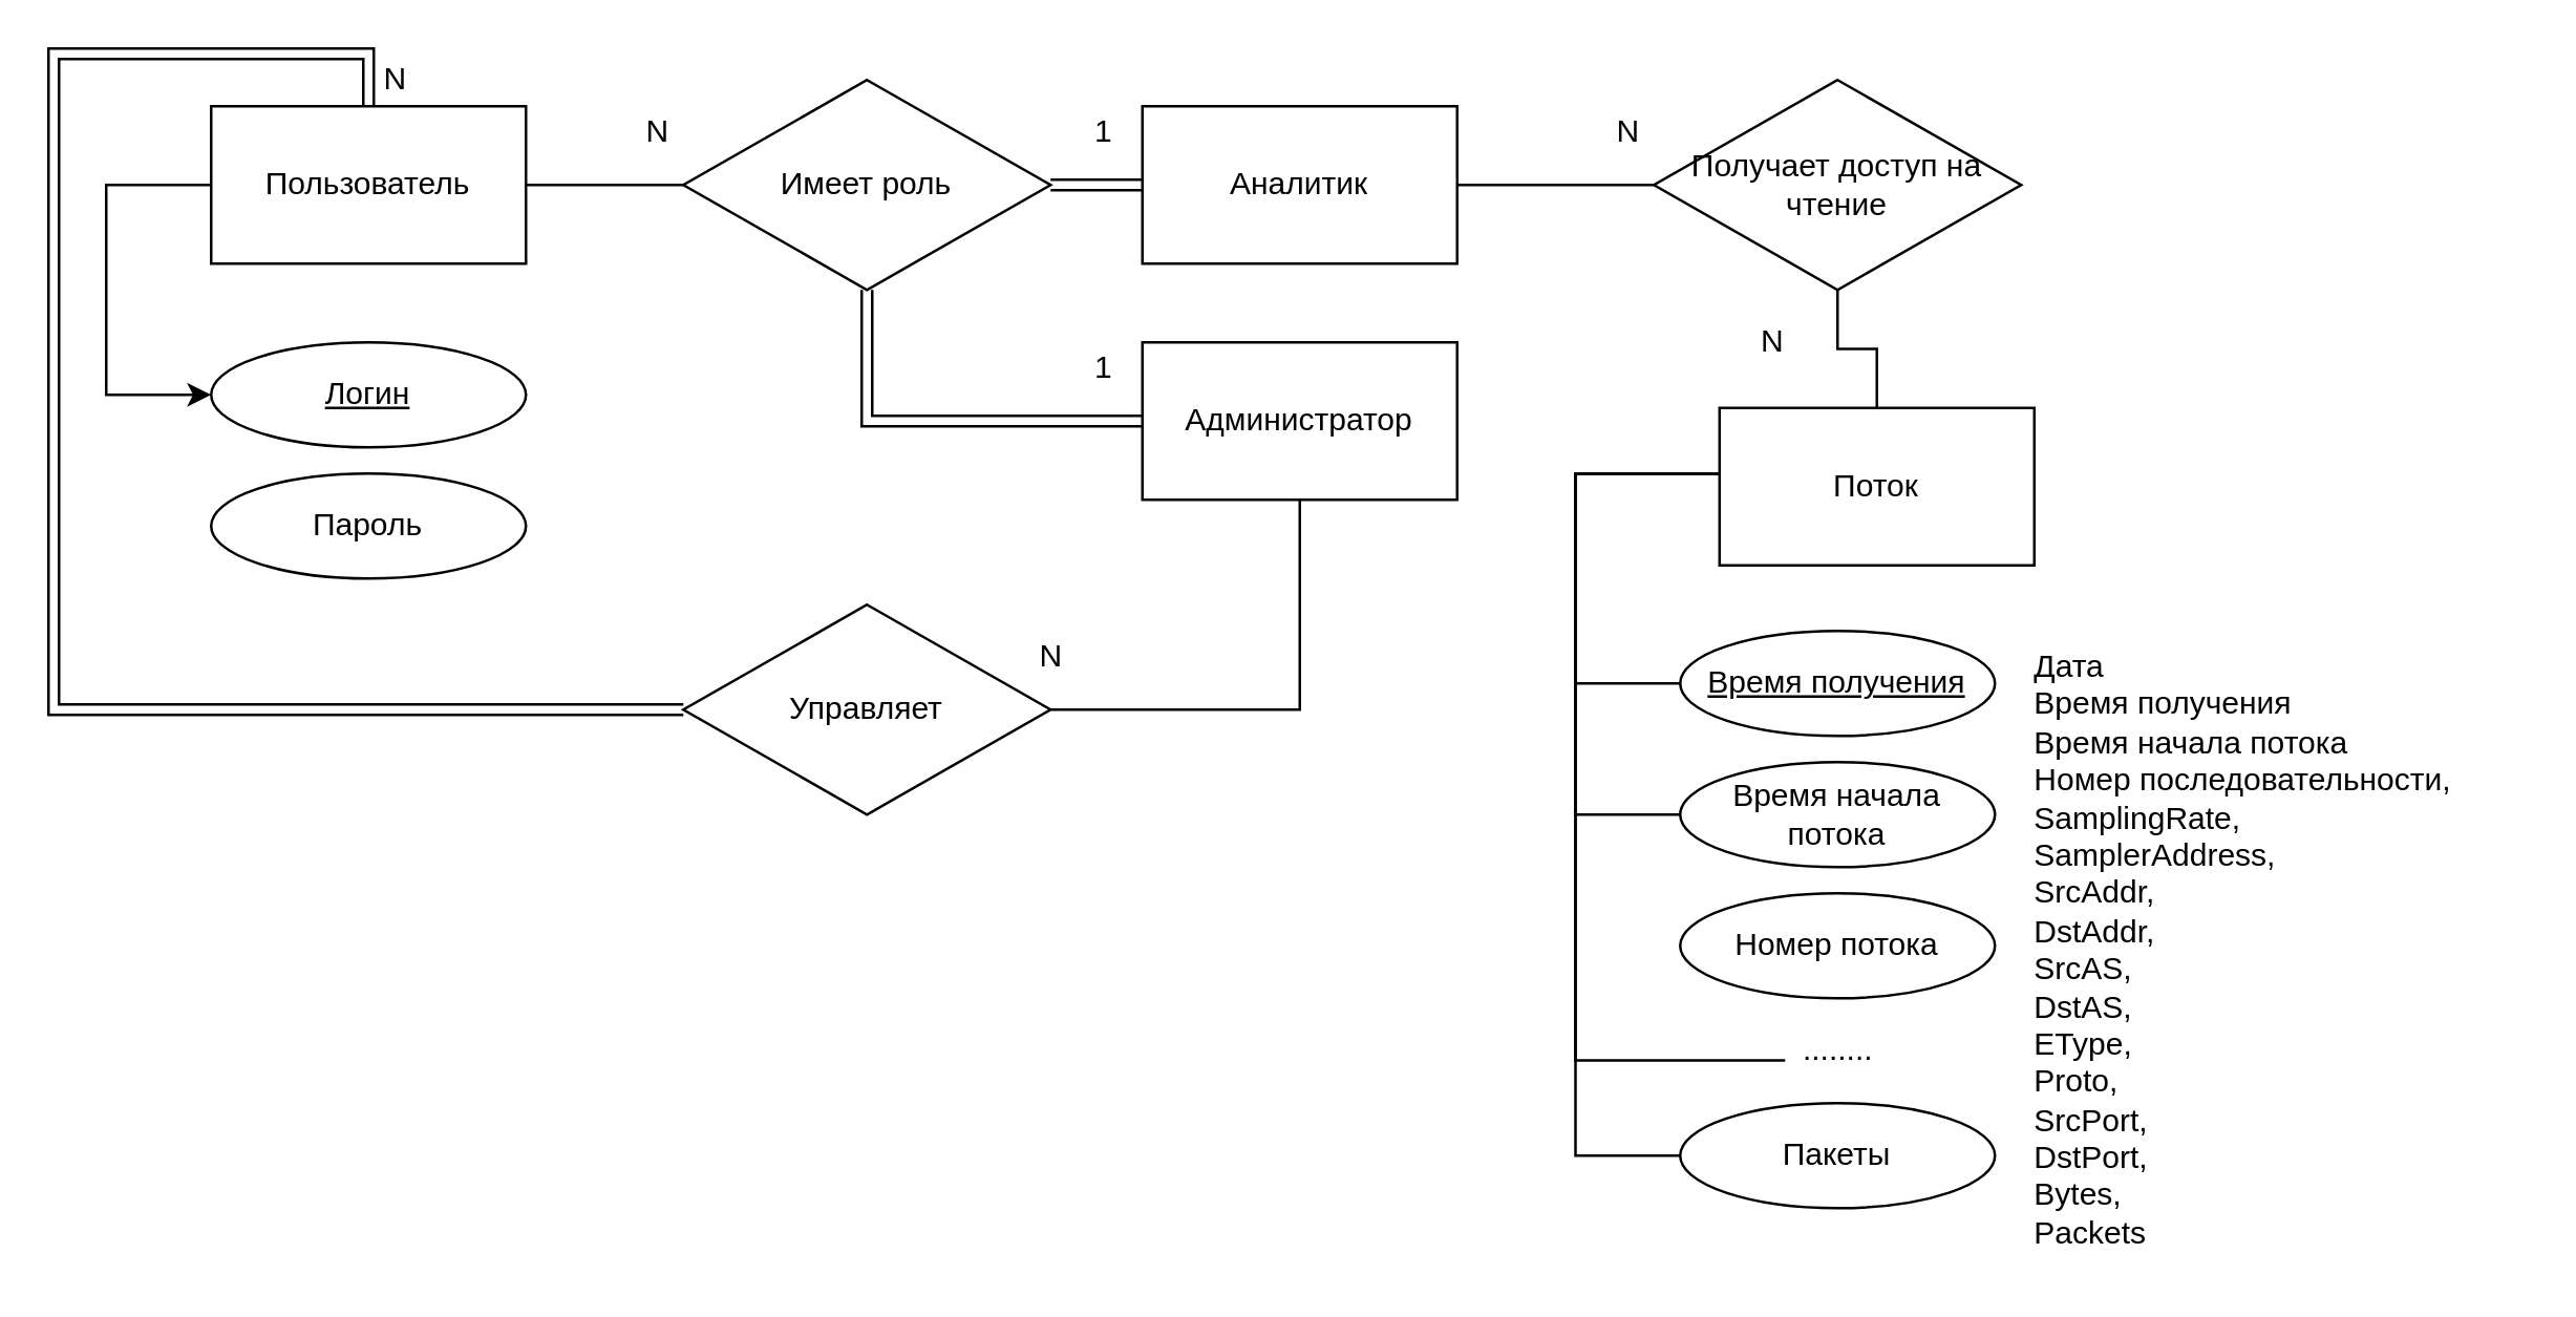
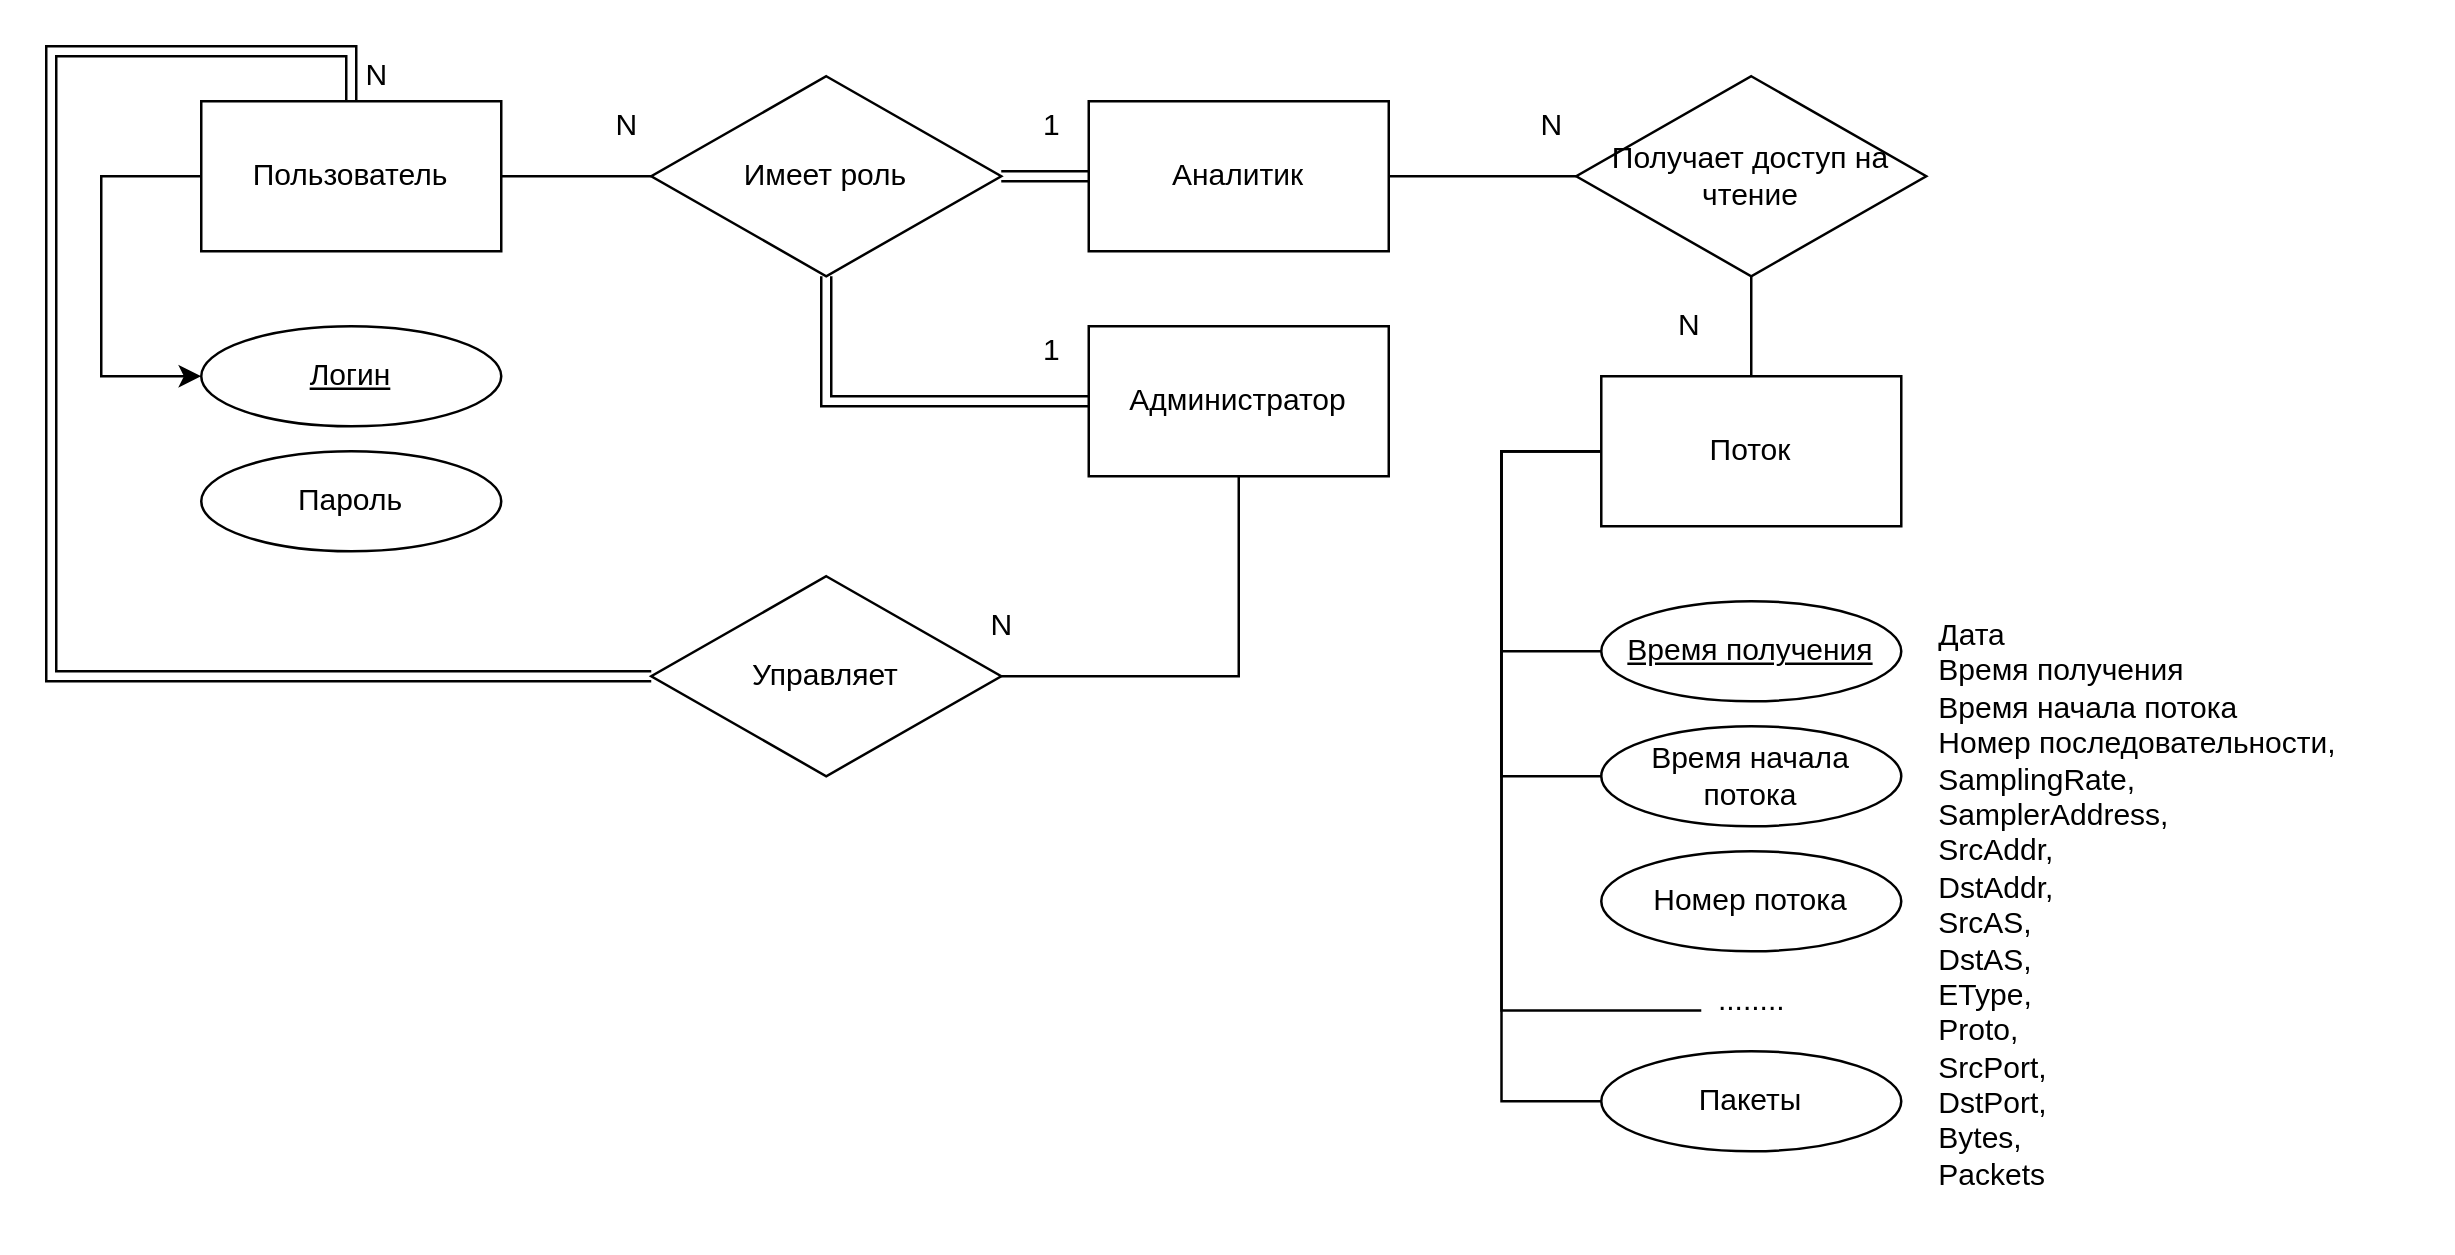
  <mxCell id="0" />
  <mxCell id="1" parent="0" />
  <mxCell id="2" style="edgeStyle=orthogonalEdgeStyle;rounded=0;orthogonalLoop=1;jettySize=auto;html=1;entryX=0;entryY=0.5;entryDx=0;entryDy=0;" parent="1" source="4" target="5" edge="1"><mxGeometry relative="1" as="geometry"><Array as="points"><mxPoint x="40" y="70" /><mxPoint x="40" y="150" /></Array></mxGeometry></mxCell>
  <mxCell id="3" style="edgeStyle=orthogonalEdgeStyle;rounded=0;orthogonalLoop=1;jettySize=auto;html=1;endArrow=none;endFill=0;" parent="1" source="4" edge="1"><mxGeometry relative="1" as="geometry"><mxPoint x="260" y="70" as="targetPoint" /></mxGeometry></mxCell>
  <mxCell id="4" value="Пользователь" style="rounded=0;whiteSpace=wrap;html=1;" parent="1" vertex="1"><mxGeometry x="80" y="40" width="120" height="60" as="geometry" /></mxCell>
  <mxCell id="5" value="&lt;u&gt;Логин&lt;/u&gt;" style="ellipse;whiteSpace=wrap;html=1;" parent="1" vertex="1"><mxGeometry x="80" y="130" width="120" height="40" as="geometry" /></mxCell>
  <mxCell id="6" value="Пароль" style="ellipse;whiteSpace=wrap;html=1;" parent="1" vertex="1"><mxGeometry x="80" y="180" width="120" height="40" as="geometry" /></mxCell>
  <mxCell id="7" style="edgeStyle=orthogonalEdgeStyle;rounded=0;orthogonalLoop=1;jettySize=auto;html=1;entryX=0;entryY=0.5;entryDx=0;entryDy=0;endArrow=none;endFill=0;" parent="1" source="11" target="13" edge="1"><mxGeometry relative="1" as="geometry"><mxPoint x="600.01" y="290" as="targetPoint" /><Array as="points"><mxPoint x="600.01" y="180" /><mxPoint x="600.01" y="310" /></Array></mxGeometry></mxCell>
  <mxCell id="8" style="edgeStyle=orthogonalEdgeStyle;rounded=0;orthogonalLoop=1;jettySize=auto;html=1;entryX=0;entryY=0.5;entryDx=0;entryDy=0;endArrow=none;endFill=0;" parent="1" source="11" target="12" edge="1"><mxGeometry relative="1" as="geometry"><Array as="points"><mxPoint x="600.01" y="180" /><mxPoint x="600.01" y="260" /></Array></mxGeometry></mxCell>
  <mxCell id="9" style="edgeStyle=orthogonalEdgeStyle;rounded=0;orthogonalLoop=1;jettySize=auto;html=1;entryX=0;entryY=0.5;entryDx=0;entryDy=0;endArrow=none;endFill=0;" parent="1" source="11" target="28" edge="1"><mxGeometry relative="1" as="geometry"><Array as="points"><mxPoint x="600.07" y="180" /><mxPoint x="600.07" y="440" /></Array></mxGeometry></mxCell>
  <mxCell id="10" style="edgeStyle=orthogonalEdgeStyle;rounded=0;orthogonalLoop=1;jettySize=auto;html=1;entryX=0;entryY=0.685;entryDx=0;entryDy=0;entryPerimeter=0;endArrow=none;endFill=0;" parent="1" source="11" target="27" edge="1"><mxGeometry relative="1" as="geometry"><Array as="points"><mxPoint x="600.07" y="180" /><mxPoint x="600.07" y="404" /></Array></mxGeometry></mxCell>
- <mxCell id="11" value="Поток" style="rounded=0;whiteSpace=wrap;html=1;" parent="1" vertex="1"><mxGeometry x="655.01" y="155" width="120" height="60" as="geometry" /></mxCell>
+ <mxCell id="11" value="Поток" style="rounded=0;whiteSpace=wrap;html=1;" parent="1" vertex="1"><mxGeometry x="640.01" y="150" width="120" height="60" as="geometry" /></mxCell>
  <mxCell id="12" value="&lt;u&gt;Время получения&lt;/u&gt;" style="ellipse;whiteSpace=wrap;html=1;" parent="1" vertex="1"><mxGeometry x="640.01" y="240" width="120" height="40" as="geometry" /></mxCell>
  <mxCell id="13" value="Время начала потока" style="ellipse;whiteSpace=wrap;html=1;" parent="1" vertex="1"><mxGeometry x="640.01" y="290" width="120" height="40" as="geometry" /></mxCell>
  <mxCell id="14" style="edgeStyle=orthogonalEdgeStyle;rounded=0;orthogonalLoop=1;jettySize=auto;html=1;entryX=0;entryY=0.5;entryDx=0;entryDy=0;shape=link;" parent="1" source="16" target="20" edge="1"><mxGeometry relative="1" as="geometry" /></mxCell>
  <mxCell id="15" style="edgeStyle=orthogonalEdgeStyle;shape=link;rounded=0;orthogonalLoop=1;jettySize=auto;html=1;entryX=0;entryY=0.5;entryDx=0;entryDy=0;" parent="1" source="16" target="18" edge="1"><mxGeometry relative="1" as="geometry"><Array as="points"><mxPoint x="330" y="160" /></Array></mxGeometry></mxCell>
  <mxCell id="16" value="Имеет роль" style="rhombus;whiteSpace=wrap;html=1;" parent="1" vertex="1"><mxGeometry x="260" y="30" width="140" height="80" as="geometry" /></mxCell>
  <mxCell id="17" style="edgeStyle=orthogonalEdgeStyle;rounded=0;orthogonalLoop=1;jettySize=auto;html=1;entryX=1;entryY=0.5;entryDx=0;entryDy=0;endArrow=none;endFill=0;" parent="1" source="18" target="24" edge="1"><mxGeometry relative="1" as="geometry"><Array as="points"><mxPoint x="495" y="270" /></Array></mxGeometry></mxCell>
  <mxCell id="18" value="Администратор" style="rounded=0;whiteSpace=wrap;html=1;" parent="1" vertex="1"><mxGeometry x="435" y="130" width="120" height="60" as="geometry" /></mxCell>
  <mxCell id="19" style="edgeStyle=orthogonalEdgeStyle;rounded=0;orthogonalLoop=1;jettySize=auto;html=1;endArrow=none;endFill=0;" parent="1" source="20" target="22" edge="1"><mxGeometry relative="1" as="geometry" /></mxCell>
  <mxCell id="20" value="Аналитик" style="rounded=0;whiteSpace=wrap;html=1;" parent="1" vertex="1"><mxGeometry x="435" y="40" width="120" height="60" as="geometry" /></mxCell>
  <mxCell id="21" style="edgeStyle=orthogonalEdgeStyle;rounded=0;orthogonalLoop=1;jettySize=auto;html=1;exitX=0.5;exitY=1;exitDx=0;exitDy=0;fontSize=9;endArrow=none;endFill=0;" parent="1" source="22" target="11" edge="1"><mxGeometry relative="1" as="geometry" /></mxCell>
  <mxCell id="22" value="Получает доступ на чтение" style="rhombus;whiteSpace=wrap;html=1;" parent="1" vertex="1"><mxGeometry x="630" y="30" width="140" height="80" as="geometry" /></mxCell>
  <mxCell id="23" style="edgeStyle=orthogonalEdgeStyle;shape=link;rounded=0;orthogonalLoop=1;jettySize=auto;html=1;entryX=0.5;entryY=0;entryDx=0;entryDy=0;" parent="1" source="24" target="4" edge="1"><mxGeometry relative="1" as="geometry"><Array as="points"><mxPoint x="20" y="270" /><mxPoint x="20" y="20" /><mxPoint x="140" y="20" /></Array></mxGeometry></mxCell>
  <mxCell id="24" value="Управляет" style="rhombus;whiteSpace=wrap;html=1;" parent="1" vertex="1"><mxGeometry x="260" y="230" width="140" height="80" as="geometry" /></mxCell>
  <mxCell id="25" value="&amp;nbsp; &amp;nbsp; Дата&lt;br&gt;&amp;nbsp; &amp;nbsp; Время получения&lt;br&gt;&amp;nbsp; &amp;nbsp; Время начала потока&lt;br&gt;&amp;nbsp; &amp;nbsp; Номер последовательности,&lt;br&gt;&amp;nbsp; &amp;nbsp; SamplingRate,&lt;br&gt;&amp;nbsp; &amp;nbsp; SamplerAddress,&lt;br&gt;&amp;nbsp; &amp;nbsp; SrcAddr,&lt;br&gt;&amp;nbsp; &amp;nbsp; DstAddr,&lt;br&gt;&amp;nbsp; &amp;nbsp; SrcAS,&lt;br&gt;&amp;nbsp; &amp;nbsp; DstAS,&lt;br&gt;&amp;nbsp; &amp;nbsp; EType,&lt;br&gt;&amp;nbsp; &amp;nbsp; Proto,&lt;br&gt;&amp;nbsp; &amp;nbsp; SrcPort,&lt;br&gt;&amp;nbsp; &amp;nbsp; DstPort,&lt;br&gt;&amp;nbsp; &amp;nbsp; Bytes,&lt;br&gt;&amp;nbsp; &amp;nbsp; Packets" style="text;whiteSpace=wrap;html=1;" parent="1" vertex="1"><mxGeometry x="760.01" y="240" width="199.94" height="240" as="geometry" /></mxCell>
  <mxCell id="26" value="Номер потока" style="ellipse;whiteSpace=wrap;html=1;" parent="1" vertex="1"><mxGeometry x="640.01" y="340" width="120" height="40" as="geometry" /></mxCell>
  <mxCell id="27" value="........" style="text;html=1;align=center;verticalAlign=middle;resizable=0;points=[];autosize=1;strokeColor=none;" parent="1" vertex="1"><mxGeometry x="680.01" y="390" width="40" height="20" as="geometry" /></mxCell>
  <mxCell id="28" value="Пакеты" style="ellipse;whiteSpace=wrap;html=1;" parent="1" vertex="1"><mxGeometry x="640.01" y="420" width="120" height="40" as="geometry" /></mxCell>
  <mxCell id="29" value="N" style="text;html=1;align=center;verticalAlign=middle;resizable=0;points=[];autosize=1;strokeColor=none;" parent="1" vertex="1"><mxGeometry x="665" y="120" width="20" height="20" as="geometry" /></mxCell>
  <mxCell id="30" value="N" style="text;html=1;align=center;verticalAlign=middle;resizable=0;points=[];autosize=1;strokeColor=none;" parent="1" vertex="1"><mxGeometry x="610" y="40" width="20" height="20" as="geometry" /></mxCell>
  <mxCell id="31" value="N" style="text;html=1;align=center;verticalAlign=middle;resizable=0;points=[];autosize=1;strokeColor=none;" parent="1" vertex="1"><mxGeometry x="240" y="40" width="20" height="20" as="geometry" /></mxCell>
  <mxCell id="32" value="N" style="text;html=1;align=center;verticalAlign=middle;resizable=0;points=[];autosize=1;strokeColor=none;" parent="1" vertex="1"><mxGeometry x="140.06" y="20" width="20" height="20" as="geometry" /></mxCell>
  <mxCell id="33" value="N" style="text;html=1;align=center;verticalAlign=middle;resizable=0;points=[];autosize=1;strokeColor=none;" parent="1" vertex="1"><mxGeometry x="390.06" y="240" width="20" height="20" as="geometry" /></mxCell>
  <mxCell id="34" value="1" style="text;html=1;align=center;verticalAlign=middle;resizable=0;points=[];autosize=1;strokeColor=none;" parent="1" vertex="1"><mxGeometry x="410.06" y="40" width="20" height="20" as="geometry" /></mxCell>
  <mxCell id="35" value="1" style="text;html=1;align=center;verticalAlign=middle;resizable=0;points=[];autosize=1;strokeColor=none;" parent="1" vertex="1"><mxGeometry x="410.06" y="130" width="20" height="20" as="geometry" /></mxCell>
